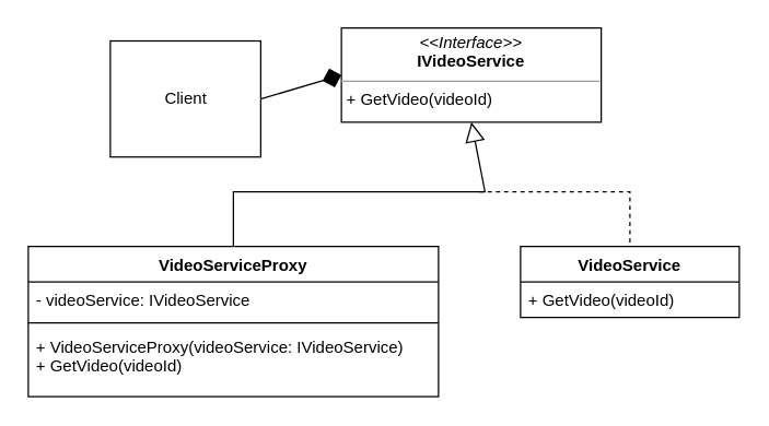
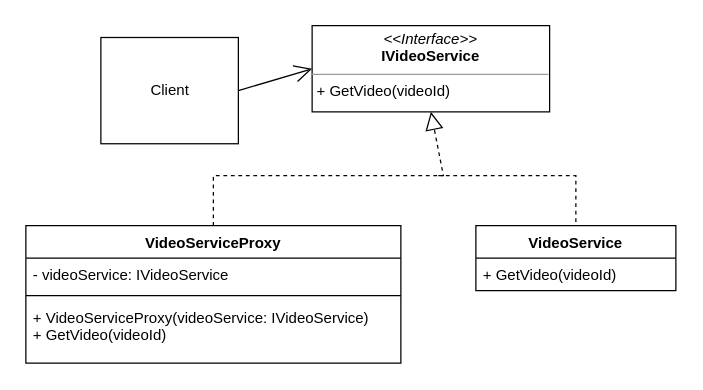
  <mxCell id="0" />
  <mxCell id="1" parent="0" />
  <mxCell id="2" value="&lt;p style=&quot;margin:0px;margin-top:4px;text-align:center;&quot;&gt;&lt;i&gt;&amp;lt;&amp;lt;Interface&amp;gt;&amp;gt;&lt;/i&gt;&lt;br&gt;&lt;b&gt;IVideoService&lt;/b&gt;&lt;/p&gt;&lt;hr size=&quot;1&quot;&gt;&lt;p style=&quot;margin:0px;margin-left:4px;&quot;&gt;&lt;/p&gt;&lt;p style=&quot;margin:0px;margin-left:4px;&quot;&gt;+ GetVideo(videoId)&lt;/p&gt;" style="verticalAlign=top;align=left;overflow=fill;fontSize=12;fontFamily=Helvetica;html=1;" vertex="1" parent="1"><mxGeometry x="249" y="20" width="190" height="69" as="geometry" /></mxCell>
  <mxCell id="3" value="Client" style="html=1;" vertex="1" parent="1"><mxGeometry x="80" y="29.5" width="110" height="85" as="geometry" /></mxCell>
- <mxCell id="4" value="" style="endArrow=diamond;endFill=1;endSize=12;html=1;rounded=0;exitX=1;exitY=0.5;exitDx=0;exitDy=0;entryX=0;entryY=0.5;entryDx=0;entryDy=0;" edge="1" parent="1" source="3" target="2"><mxGeometry width="160" relative="1" as="geometry"><mxPoint x="270" y="420" as="sourcePoint" /><mxPoint x="430" y="420" as="targetPoint" /></mxGeometry></mxCell>
+ <mxCell id="4" value="" style="endArrow=open;endFill=1;endSize=12;html=1;rounded=0;exitX=1;exitY=0.5;exitDx=0;exitDy=0;entryX=0;entryY=0.5;entryDx=0;entryDy=0;" edge="1" parent="1" source="3" target="2"><mxGeometry width="160" relative="1" as="geometry"><mxPoint x="270" y="420" as="sourcePoint" /><mxPoint x="430" y="420" as="targetPoint" /></mxGeometry></mxCell>
  <mxCell id="5" value="VideoService" style="swimlane;fontStyle=1;align=center;verticalAlign=top;childLayout=stackLayout;horizontal=1;startSize=26;horizontalStack=0;resizeParent=1;resizeParentMax=0;resizeLast=0;collapsible=1;marginBottom=0;" vertex="1" parent="1"><mxGeometry x="380" y="180" width="160" height="52" as="geometry" /></mxCell>
  <mxCell id="6" value="+ GetVideo(videoId)" style="text;strokeColor=none;fillColor=none;align=left;verticalAlign=top;spacingLeft=4;spacingRight=4;overflow=hidden;rotatable=0;points=[[0,0.5],[1,0.5]];portConstraint=eastwest;" vertex="1" parent="5"><mxGeometry y="26" width="160" height="26" as="geometry" /></mxCell>
  <mxCell id="7" value="VideoServiceProxy&#10;" style="swimlane;fontStyle=1;align=center;verticalAlign=top;childLayout=stackLayout;horizontal=1;startSize=26;horizontalStack=0;resizeParent=1;resizeParentMax=0;resizeLast=0;collapsible=1;marginBottom=0;" vertex="1" parent="1"><mxGeometry x="20" y="180" width="300" height="110" as="geometry" /></mxCell>
  <mxCell id="8" value="- videoService: IVideoService" style="text;strokeColor=none;fillColor=none;align=left;verticalAlign=top;spacingLeft=4;spacingRight=4;overflow=hidden;rotatable=0;points=[[0,0.5],[1,0.5]];portConstraint=eastwest;" vertex="1" parent="7"><mxGeometry y="26" width="300" height="26" as="geometry" /></mxCell>
  <mxCell id="9" value="" style="line;strokeWidth=1;fillColor=none;align=left;verticalAlign=middle;spacingTop=-1;spacingLeft=3;spacingRight=3;rotatable=0;labelPosition=right;points=[];portConstraint=eastwest;strokeColor=inherit;" vertex="1" parent="7"><mxGeometry y="52" width="300" height="8" as="geometry" /></mxCell>
  <mxCell id="10" value="+ VideoServiceProxy(videoService: IVideoService)&#10;+ GetVideo(videoId)" style="text;strokeColor=none;fillColor=none;align=left;verticalAlign=top;spacingLeft=4;spacingRight=4;overflow=hidden;rotatable=0;points=[[0,0.5],[1,0.5]];portConstraint=eastwest;" vertex="1" parent="7"><mxGeometry y="60" width="300" height="50" as="geometry" /></mxCell>
- <mxCell id="11" value="" style="endArrow=block;dashed=0;endFill=0;endSize=12;html=1;rounded=0;entryX=0.5;entryY=1;entryDx=0;entryDy=0;exitX=0.5;exitY=0;exitDx=0;exitDy=0;" edge="1" parent="1" source="7" target="2"><mxGeometry width="160" relative="1" as="geometry"><mxPoint x="270" y="420" as="sourcePoint" /><mxPoint x="430" y="420" as="targetPoint" /><Array as="points"><mxPoint x="170" y="140" /><mxPoint x="354" y="140" /></Array></mxGeometry></mxCell>
+ <mxCell id="11" value="" style="endArrow=block;dashed=1;endFill=0;endSize=12;html=1;rounded=0;entryX=0.5;entryY=1;entryDx=0;entryDy=0;exitX=0.5;exitY=0;exitDx=0;exitDy=0;" edge="1" parent="1" source="7" target="2"><mxGeometry width="160" relative="1" as="geometry"><mxPoint x="270" y="420" as="sourcePoint" /><mxPoint x="430" y="420" as="targetPoint" /><Array as="points"><mxPoint x="170" y="140" /><mxPoint x="354" y="140" /></Array></mxGeometry></mxCell>
  <mxCell id="12" value="" style="endArrow=none;dashed=1;html=1;rounded=0;entryX=0.5;entryY=0;entryDx=0;entryDy=0;" edge="1" parent="1" target="5"><mxGeometry width="50" height="50" relative="1" as="geometry"><mxPoint x="350" y="140" as="sourcePoint" /><mxPoint x="370" y="100" as="targetPoint" /><Array as="points"><mxPoint x="460" y="140" /></Array></mxGeometry></mxCell>
